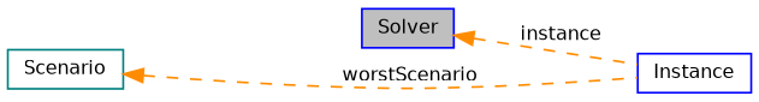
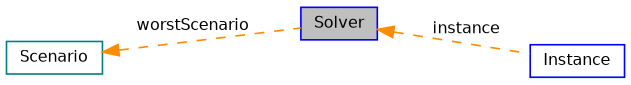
  digraph {
    rankdir=LR
    node [color=blue fillcolor=white fontname=Helvetica fontsize=10 shape=record style=filled]
    edge [color=darkorange dir=back fontname=Helvetica fontsize=10 labelfontname=Helvetica labelfontsize=10 style=dashed]
    n1 [fillcolor=grey75 fontcolor=black height=0.2 label=Solver width=0.4]
    n2 [height=0.2 label=Instance width=0.4]
    n3 [color=teal height=0.2 label=Scenario width=0.4]
    n1 -> n2 [label=" instance"]
-   n3 -> n2 [label=" worstScenario"]
+   n3 -> n1 [label=" worstScenario"]
  }
